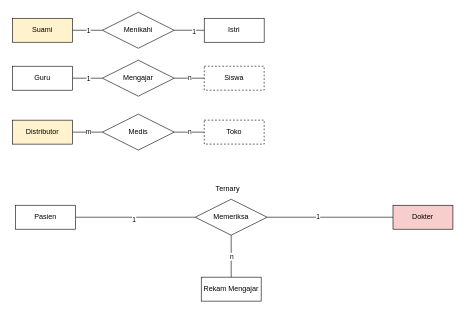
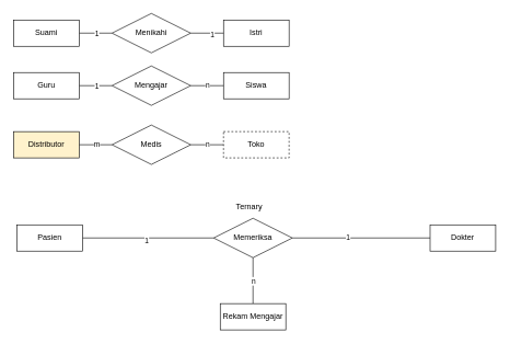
  <mxCell id="0" />
  <mxCell id="1" parent="0" />
  <mxCell id="2" style="edgeStyle=orthogonalEdgeStyle;rounded=0;orthogonalLoop=1;jettySize=auto;html=1;entryX=0;entryY=0.5;entryDx=0;entryDy=0;endArrow=none;endFill=0;" edge="1" parent="1" source="4" target="11"><mxGeometry relative="1" as="geometry"><mxPoint x="175" y="362" as="targetPoint" /></mxGeometry></mxCell>
  <mxCell id="3" value="1" style="edgeLabel;html=1;align=center;verticalAlign=middle;resizable=0;points=[];" vertex="1" connectable="0" parent="2"><mxGeometry x="-0.03" y="-3" relative="1" as="geometry"><mxPoint as="offset" /></mxGeometry></mxCell>
  <mxCell id="4" value="Pasien" style="whiteSpace=wrap;html=1;align=center;" vertex="1" parent="1"><mxGeometry x="25" y="342" width="100" height="40" as="geometry" /></mxCell>
  <mxCell id="5" style="edgeStyle=orthogonalEdgeStyle;rounded=0;orthogonalLoop=1;jettySize=auto;html=1;entryX=0.5;entryY=1;entryDx=0;entryDy=0;endArrow=none;endFill=0;" edge="1" parent="1" source="7" target="11"><mxGeometry relative="1" as="geometry" /></mxCell>
  <mxCell id="6" value="n" style="edgeLabel;html=1;align=center;verticalAlign=middle;resizable=0;points=[];" vertex="1" connectable="0" parent="5"><mxGeometry relative="1" as="geometry"><mxPoint as="offset" /></mxGeometry></mxCell>
  <mxCell id="7" value="Rekam Mengajar" style="whiteSpace=wrap;html=1;align=center;" vertex="1" parent="1"><mxGeometry x="335" y="462" width="100" height="40" as="geometry" /></mxCell>
- <mxCell id="8" value="Dokter" style="whiteSpace=wrap;html=1;align=center;fillColor=#f8cecc;" vertex="1" parent="1"><mxGeometry x="655" y="342" width="100" height="40" as="geometry" /></mxCell>
+ <mxCell id="8" value="Dokter" style="whiteSpace=wrap;html=1;align=center;" vertex="1" parent="1"><mxGeometry x="655" y="342" width="100" height="40" as="geometry" /></mxCell>
  <mxCell id="9" style="edgeStyle=orthogonalEdgeStyle;rounded=0;orthogonalLoop=1;jettySize=auto;html=1;entryX=0;entryY=0.5;entryDx=0;entryDy=0;endArrow=none;endFill=0;" edge="1" parent="1" source="11" target="8"><mxGeometry relative="1" as="geometry" /></mxCell>
  <mxCell id="10" value="1" style="edgeLabel;html=1;align=center;verticalAlign=middle;resizable=0;points=[];" vertex="1" connectable="0" parent="9"><mxGeometry x="-0.2" y="1" relative="1" as="geometry"><mxPoint as="offset" /></mxGeometry></mxCell>
  <mxCell id="11" value="Memeriksa" style="shape=rhombus;perimeter=rhombusPerimeter;whiteSpace=wrap;html=1;align=center;" vertex="1" parent="1"><mxGeometry x="325" y="332" width="120" height="60" as="geometry" /></mxCell>
  <mxCell id="12" value="Ternary" style="text;html=1;align=center;verticalAlign=middle;resizable=0;points=[];autosize=1;strokeColor=none;fillColor=none;" vertex="1" parent="1"><mxGeometry x="349" y="300" width="60" height="30" as="geometry" /></mxCell>
  <mxCell id="13" style="edgeStyle=orthogonalEdgeStyle;rounded=0;orthogonalLoop=1;jettySize=auto;html=1;entryX=0;entryY=0.5;entryDx=0;entryDy=0;endArrow=none;endFill=0;" edge="1" parent="1" source="15" target="19"><mxGeometry relative="1" as="geometry" /></mxCell>
  <mxCell id="14" value="1" style="edgeLabel;html=1;align=center;verticalAlign=middle;resizable=0;points=[];" vertex="1" connectable="0" parent="13"><mxGeometry x="0.04" relative="1" as="geometry"><mxPoint as="offset" /></mxGeometry></mxCell>
- <mxCell id="15" value="Suami" style="whiteSpace=wrap;html=1;align=center;fillColor=#fff2cc;" vertex="1" parent="1"><mxGeometry x="20" y="30" width="100" height="40" as="geometry" /></mxCell>
+ <mxCell id="15" value="Suami" style="whiteSpace=wrap;html=1;align=center;" vertex="1" parent="1"><mxGeometry x="20" y="30" width="100" height="40" as="geometry" /></mxCell>
  <mxCell id="16" value="Istri" style="whiteSpace=wrap;html=1;align=center;" vertex="1" parent="1"><mxGeometry x="340" y="30" width="100" height="40" as="geometry" /></mxCell>
  <mxCell id="17" style="edgeStyle=orthogonalEdgeStyle;rounded=0;orthogonalLoop=1;jettySize=auto;html=1;exitX=1;exitY=0.5;exitDx=0;exitDy=0;entryX=0;entryY=0.5;entryDx=0;entryDy=0;endArrow=none;endFill=0;" edge="1" parent="1" source="19" target="16"><mxGeometry relative="1" as="geometry" /></mxCell>
  <mxCell id="18" value="1" style="edgeLabel;html=1;align=center;verticalAlign=middle;resizable=0;points=[];" vertex="1" connectable="0" parent="17"><mxGeometry x="0.262" y="-1" relative="1" as="geometry"><mxPoint as="offset" /></mxGeometry></mxCell>
  <mxCell id="19" value="Menikahi" style="shape=rhombus;perimeter=rhombusPerimeter;whiteSpace=wrap;html=1;align=center;" vertex="1" parent="1"><mxGeometry x="170" y="20" width="120" height="60" as="geometry" /></mxCell>
  <mxCell id="20" style="edgeStyle=orthogonalEdgeStyle;rounded=0;orthogonalLoop=1;jettySize=auto;html=1;entryX=0;entryY=0.5;entryDx=0;entryDy=0;endArrow=none;endFill=0;" edge="1" parent="1" source="22" target="26"><mxGeometry relative="1" as="geometry" /></mxCell>
  <mxCell id="21" value="1" style="edgeLabel;html=1;align=center;verticalAlign=middle;resizable=0;points=[];" vertex="1" connectable="0" parent="20"><mxGeometry x="0.04" relative="1" as="geometry"><mxPoint as="offset" /></mxGeometry></mxCell>
  <mxCell id="22" value="Guru" style="whiteSpace=wrap;html=1;align=center;" vertex="1" parent="1"><mxGeometry x="20" y="110" width="100" height="40" as="geometry" /></mxCell>
- <mxCell id="23" value="Siswa" style="whiteSpace=wrap;html=1;align=center;dashed=1;" vertex="1" parent="1"><mxGeometry x="340" y="110" width="100" height="40" as="geometry" /></mxCell>
+ <mxCell id="23" value="Siswa" style="whiteSpace=wrap;html=1;align=center;" vertex="1" parent="1"><mxGeometry x="340" y="110" width="100" height="40" as="geometry" /></mxCell>
  <mxCell id="24" style="edgeStyle=orthogonalEdgeStyle;rounded=0;orthogonalLoop=1;jettySize=auto;html=1;exitX=1;exitY=0.5;exitDx=0;exitDy=0;entryX=0;entryY=0.5;entryDx=0;entryDy=0;endArrow=none;endFill=0;" edge="1" parent="1" source="26" target="23"><mxGeometry relative="1" as="geometry" /></mxCell>
  <mxCell id="25" value="n" style="edgeLabel;html=1;align=center;verticalAlign=middle;resizable=0;points=[];" vertex="1" connectable="0" parent="24"><mxGeometry y="1" relative="1" as="geometry"><mxPoint as="offset" /></mxGeometry></mxCell>
  <mxCell id="26" value="Mengajar" style="shape=rhombus;perimeter=rhombusPerimeter;whiteSpace=wrap;html=1;align=center;" vertex="1" parent="1"><mxGeometry x="170" y="100" width="120" height="60" as="geometry" /></mxCell>
  <mxCell id="27" style="edgeStyle=orthogonalEdgeStyle;rounded=0;orthogonalLoop=1;jettySize=auto;html=1;entryX=0;entryY=0.5;entryDx=0;entryDy=0;endArrow=none;endFill=0;" edge="1" parent="1" source="29" target="33"><mxGeometry relative="1" as="geometry" /></mxCell>
  <mxCell id="28" value="m" style="edgeLabel;html=1;align=center;verticalAlign=middle;resizable=0;points=[];" vertex="1" connectable="0" parent="27"><mxGeometry x="0.04" y="2" relative="1" as="geometry"><mxPoint as="offset" /></mxGeometry></mxCell>
  <mxCell id="29" value="Distributor" style="whiteSpace=wrap;html=1;align=center;fillColor=#fff2cc;" vertex="1" parent="1"><mxGeometry x="20" y="200" width="100" height="40" as="geometry" /></mxCell>
  <mxCell id="30" value="Toko" style="whiteSpace=wrap;html=1;align=center;dashed=1;" vertex="1" parent="1"><mxGeometry x="340" y="200" width="100" height="40" as="geometry" /></mxCell>
  <mxCell id="31" style="edgeStyle=orthogonalEdgeStyle;rounded=0;orthogonalLoop=1;jettySize=auto;html=1;exitX=1;exitY=0.5;exitDx=0;exitDy=0;entryX=0;entryY=0.5;entryDx=0;entryDy=0;endArrow=none;endFill=0;" edge="1" parent="1" source="33" target="30"><mxGeometry relative="1" as="geometry" /></mxCell>
  <mxCell id="32" value="n" style="edgeLabel;html=1;align=center;verticalAlign=middle;resizable=0;points=[];" vertex="1" connectable="0" parent="31"><mxGeometry y="1" relative="1" as="geometry"><mxPoint as="offset" /></mxGeometry></mxCell>
  <mxCell id="33" value="Medis" style="shape=rhombus;perimeter=rhombusPerimeter;whiteSpace=wrap;html=1;align=center;" vertex="1" parent="1"><mxGeometry x="170" y="190" width="120" height="60" as="geometry" /></mxCell>
